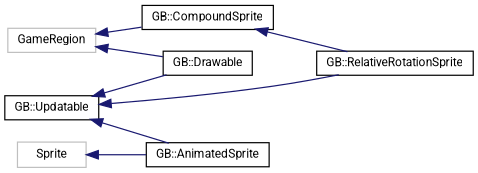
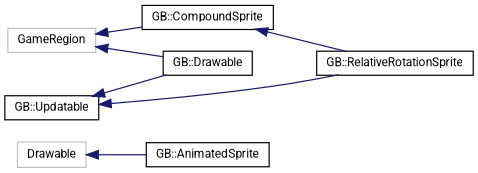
  digraph {
    fontname=Roboto
    rankdir=LR
    node [color=black fillcolor=white fontname=Roboto fontsize=10 shape=record style=filled]
    edge [color=midnightblue dir=back fontname=Roboto fontsize=10 labelfontname=Helvetica labelfontsize=10 style=solid]
    n1 [color=grey75 height=0.2 label=GameRegion width=0.4]
    n2 [height=0.2 label="GB::CompoundSprite" width=0.4]
    n3 [height=0.2 label="GB::Drawable" width=0.4]
    n4 [height=0.2 label="GB::RelativeRotationSprite" width=0.4]
-   n5 [color=grey75 height=0.2 label=Sprite width=0.4]
+   n5 [color=grey75 height=0.2 label=Drawable width=0.4]
    n6 [height=0.2 label="GB::AnimatedSprite" width=0.4]
    n7 [height=0.2 label="GB::Updatable" width=0.4]
    n1 -> n2
    n1 -> n3
    n2 -> n4
    n5 -> n6
    n7 -> n3
    n7 -> n4
-   n7 -> n6
  }
